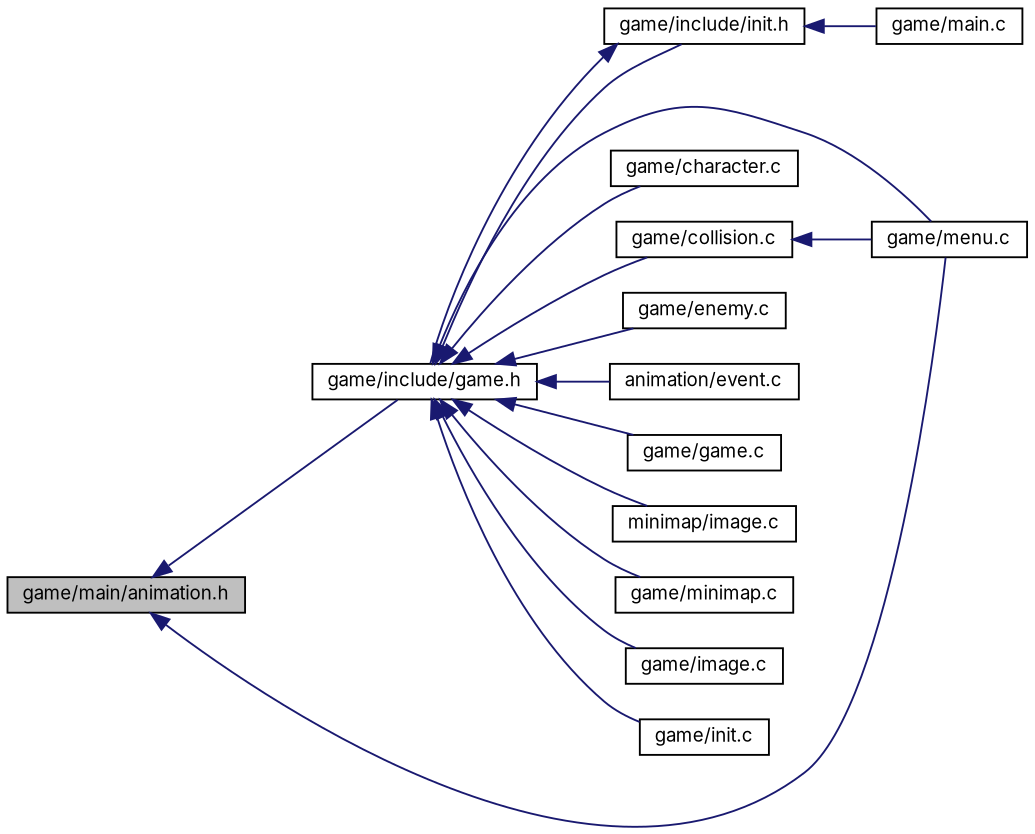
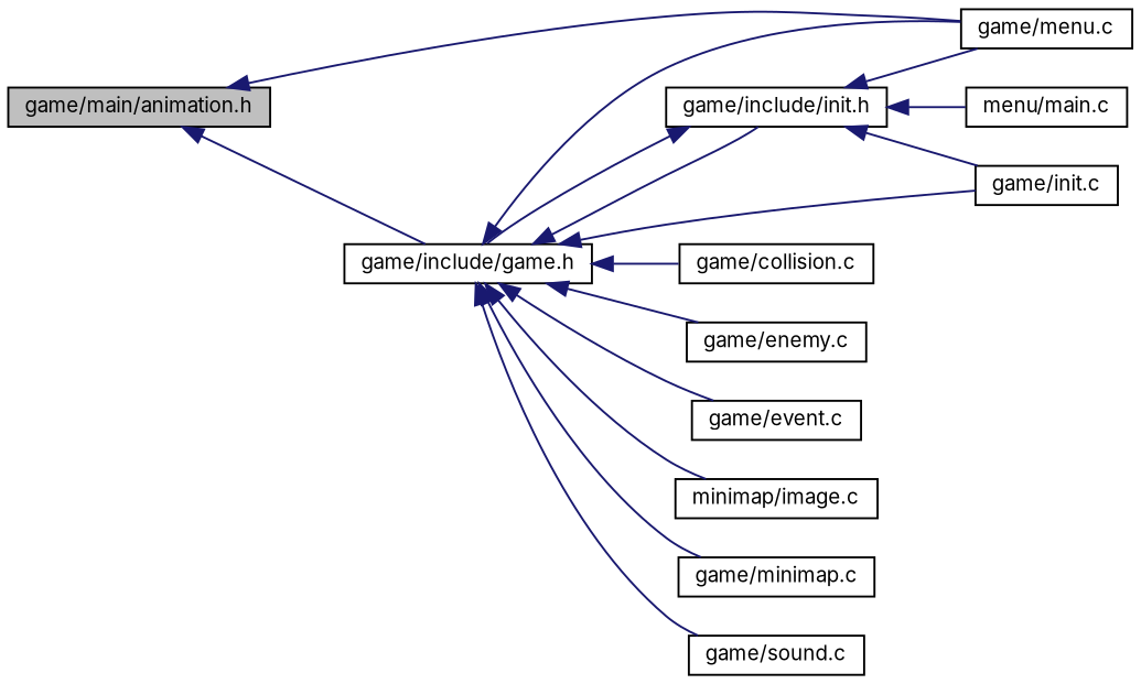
  digraph {
    fontname=Inter
    rankdir=LR
    node [color=black fillcolor=white fontname=Inter fontsize=10 shape=record style=filled]
    edge [color=midnightblue dir=back fontname=Inter fontsize=10 labelfontname=Helvetica labelfontsize=10 style=solid]
    n1 [fillcolor=grey75 fontcolor=black height=0.2 label="game/main/animation.h" width=0.4]
    n2 [height=0.2 label="game/include/game.h" width=0.4]
    n3 [height=0.2 label="game/menu.c" width=0.4]
    n4 [height=0.2 label="game/include/init.h" width=0.4]
-   n5 [height=0.2 label="game/character.c" width=0.4]
    n6 [height=0.2 label="game/collision.c" width=0.4]
    n7 [height=0.2 label="game/enemy.c" width=0.4]
-   n8 [height=0.2 label="animation/event.c" width=0.4]
-   n9 [height=0.2 label="game/game.c" width=0.4]
+   n8 [height=0.2 label="game/event.c" width=0.4]
    n10 [height=0.2 label="minimap/image.c" width=0.4]
    n11 [height=0.2 label="game/minimap.c" width=0.4]
-   n12 [height=0.2 label="game/image.c" width=0.4]
+   n12 [height=0.2 label="game/sound.c" width=0.4]
    n13 [height=0.2 label="game/init.c" width=0.4]
-   n14 [height=0.2 label="game/main.c" width=0.4]
+   n14 [height=0.2 label="menu/main.c" width=0.4]
    n1 -> n2
    n1 -> n3
    n2 -> n3
    n2 -> n4
-   n2 -> n5
    n2 -> n6
    n2 -> n7
    n2 -> n8
-   n2 -> n9
    n2 -> n10
    n2 -> n11
    n2 -> n12
    n2 -> n13
    n4 -> n2
-   n6 -> n3
+   n4 -> n3
+   n4 -> n13
    n4 -> n14
  }
